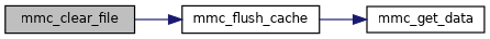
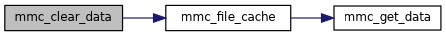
  digraph {
    rankdir=LR
    node [color=black fillcolor=white fontname=Helvetica fontsize=10 shape=record style=filled]
    edge [color=midnightblue fontname=Helvetica fontsize=10 labelfontname=Helvetica labelfontsize=10 style=solid]
-   n1 [fillcolor=grey75 fontcolor=black height=0.2 label=mmc_clear_file width=0.4]
-   n2 [height=0.2 label=mmc_flush_cache width=0.4]
+   n1 [fillcolor=grey75 fontcolor=black height=0.2 label=mmc_clear_data width=0.4]
+   n2 [height=0.2 label=mmc_file_cache width=0.4]
    n3 [height=0.2 label=mmc_get_data width=0.4]
    n1 -> n2
    n2 -> n3
  }
